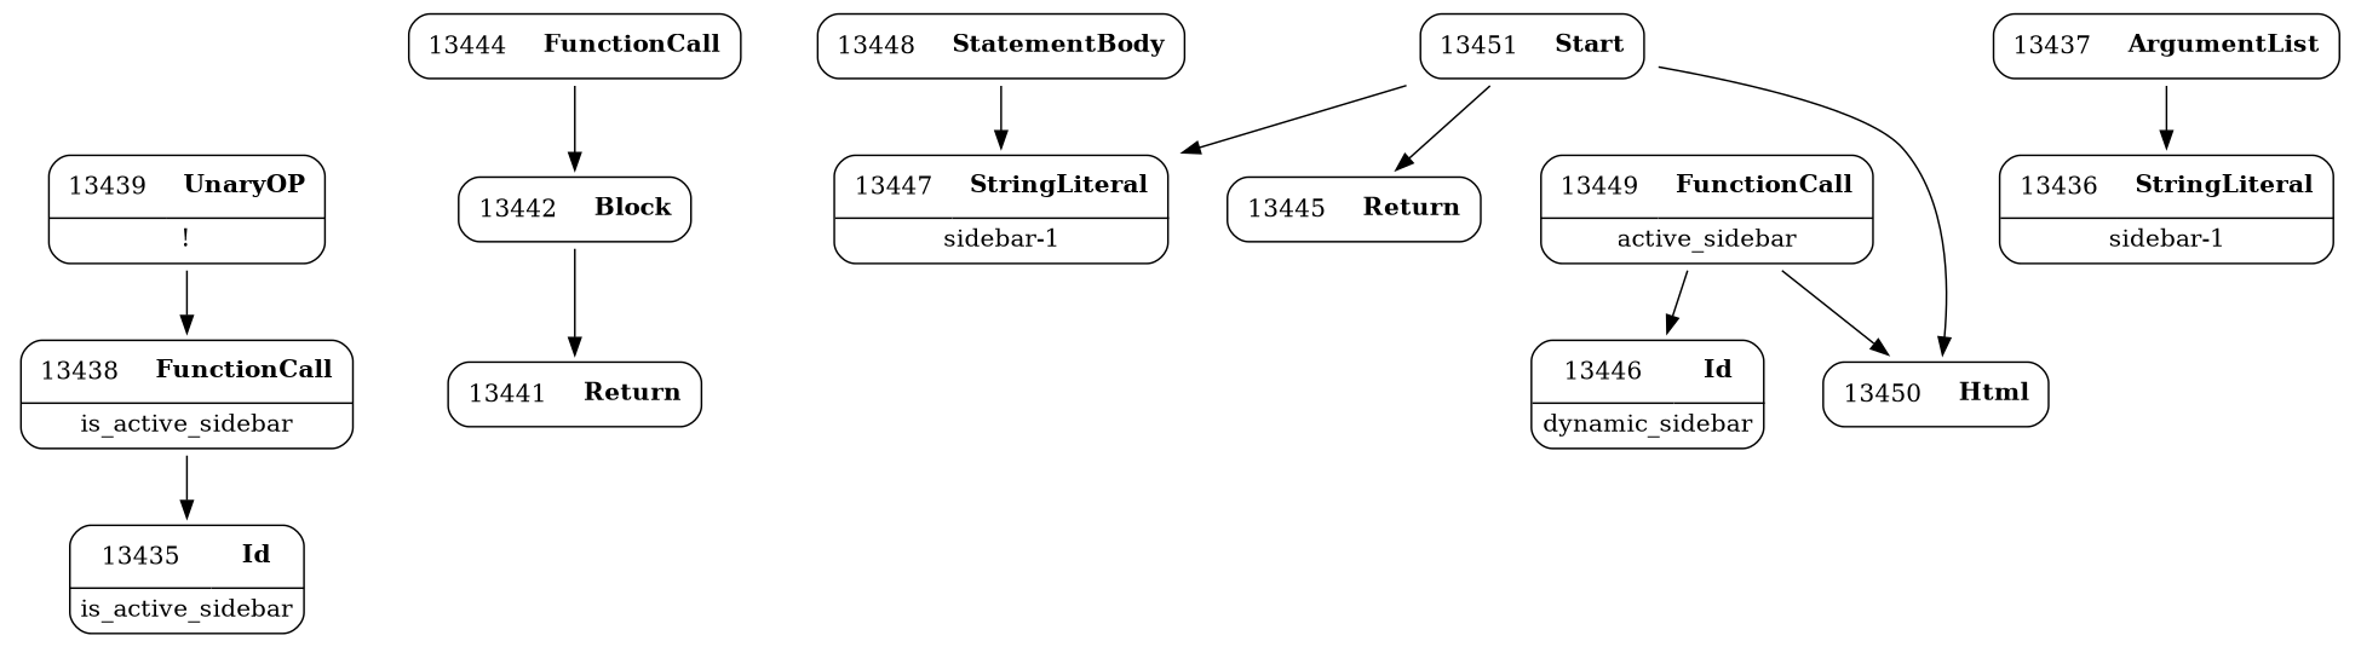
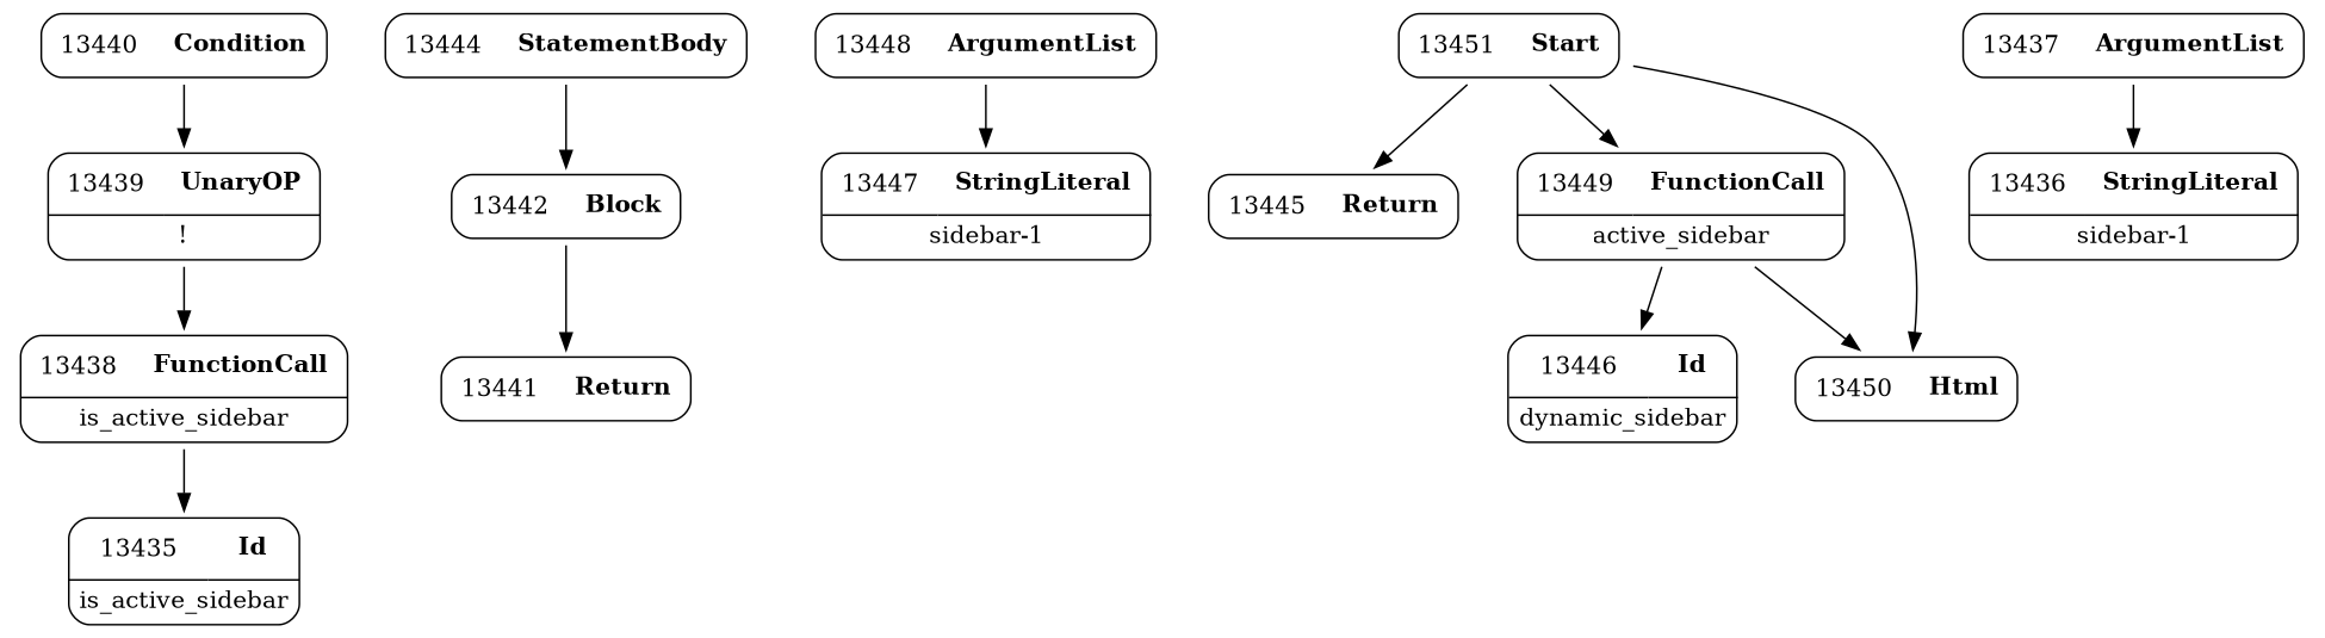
  digraph {
    fontname="DejaVu Serif"
    node [fontname="DejaVu Serif" shape=none]
    edge [fontname="DejaVu Serif" weight=2]
+   n1 [label=<<TABLE border='1' cellspacing='0' cellpadding='10' style='rounded' ><TR><TD border='0'>13440</TD><TD border='0'><B>Condition</B></TD></TR></TABLE>>]
    n2 [label=<<TABLE border='1' cellspacing='0' cellpadding='10' style='rounded' ><TR><TD border='0'>13439</TD><TD border='0'><B>UnaryOP</B></TD></TR><HR/><TR><TD border='0' cellpadding='5' colspan='2'>!</TD></TR></TABLE>>]
    n3 [label=<<TABLE border='1' cellspacing='0' cellpadding='10' style='rounded' ><TR><TD border='0'>13438</TD><TD border='0'><B>FunctionCall</B></TD></TR><HR/><TR><TD border='0' cellpadding='5' colspan='2'>is_active_sidebar</TD></TR></TABLE>>]
    n4 [label=<<TABLE border='1' cellspacing='0' cellpadding='10' style='rounded' ><TR><TD border='0'>13435</TD><TD border='0'><B>Id</B></TD></TR><HR/><TR><TD border='0' cellpadding='5' colspan='2'>is_active_sidebar</TD></TR></TABLE>>]
    n5 [label=<<TABLE border='1' cellspacing='0' cellpadding='10' style='rounded' ><TR><TD border='0'>13441</TD><TD border='0'><B>Return</B></TD></TR></TABLE>>]
    n6 [label=<<TABLE border='1' cellspacing='0' cellpadding='10' style='rounded' ><TR><TD border='0'>13442</TD><TD border='0'><B>Block</B></TD></TR></TABLE>>]
-   n7 [label=<<TABLE border='1' cellspacing='0' cellpadding='10' style='rounded' ><TR><TD border='0'>13444</TD><TD border='0'><B>FunctionCall</B></TD></TR></TABLE>>]
+   n7 [label=<<TABLE border='1' cellspacing='0' cellpadding='10' style='rounded' ><TR><TD border='0'>13444</TD><TD border='0'><B>StatementBody</B></TD></TR></TABLE>>]
    n8 [label=<<TABLE border='1' cellspacing='0' cellpadding='10' style='rounded' ><TR><TD border='0'>13445</TD><TD border='0'><B>Return</B></TD></TR></TABLE>>]
    n9 [label=<<TABLE border='1' cellspacing='0' cellpadding='10' style='rounded' ><TR><TD border='0'>13446</TD><TD border='0'><B>Id</B></TD></TR><HR/><TR><TD border='0' cellpadding='5' colspan='2'>dynamic_sidebar</TD></TR></TABLE>>]
    n10 [label=<<TABLE border='1' cellspacing='0' cellpadding='10' style='rounded' ><TR><TD border='0'>13447</TD><TD border='0'><B>StringLiteral</B></TD></TR><HR/><TR><TD border='0' cellpadding='5' colspan='2'>sidebar-1</TD></TR></TABLE>>]
-   n11 [label=<<TABLE border='1' cellspacing='0' cellpadding='10' style='rounded' ><TR><TD border='0'>13448</TD><TD border='0'><B>StatementBody</B></TD></TR></TABLE>>]
+   n11 [label=<<TABLE border='1' cellspacing='0' cellpadding='10' style='rounded' ><TR><TD border='0'>13448</TD><TD border='0'><B>ArgumentList</B></TD></TR></TABLE>>]
    n12 [label=<<TABLE border='1' cellspacing='0' cellpadding='10' style='rounded' ><TR><TD border='0'>13449</TD><TD border='0'><B>FunctionCall</B></TD></TR><HR/><TR><TD border='0' cellpadding='5' colspan='2'>active_sidebar</TD></TR></TABLE>>]
    n13 [label=<<TABLE border='1' cellspacing='0' cellpadding='10' style='rounded' ><TR><TD border='0'>13450</TD><TD border='0'><B>Html</B></TD></TR></TABLE>>]
    n14 [label=<<TABLE border='1' cellspacing='0' cellpadding='10' style='rounded' ><TR><TD border='0'>13451</TD><TD border='0'><B>Start</B></TD></TR></TABLE>>]
    n15 [label=<<TABLE border='1' cellspacing='0' cellpadding='10' style='rounded' ><TR><TD border='0'>13436</TD><TD border='0'><B>StringLiteral</B></TD></TR><HR/><TR><TD border='0' cellpadding='5' colspan='2'>sidebar-1</TD></TR></TABLE>>]
    n16 [label=<<TABLE border='1' cellspacing='0' cellpadding='10' style='rounded' ><TR><TD border='0'>13437</TD><TD border='0'><B>ArgumentList</B></TD></TR></TABLE>>]
+   n1 -> n2
    n2 -> n3
    n3 -> n4
    n6 -> n5
    n7 -> n6
    n11 -> n10
    n12 -> n9
    n12 -> n13
    n14 -> n8
-   n14 -> n10
+   n14 -> n12
    n14 -> n13
    n16 -> n15
  }
